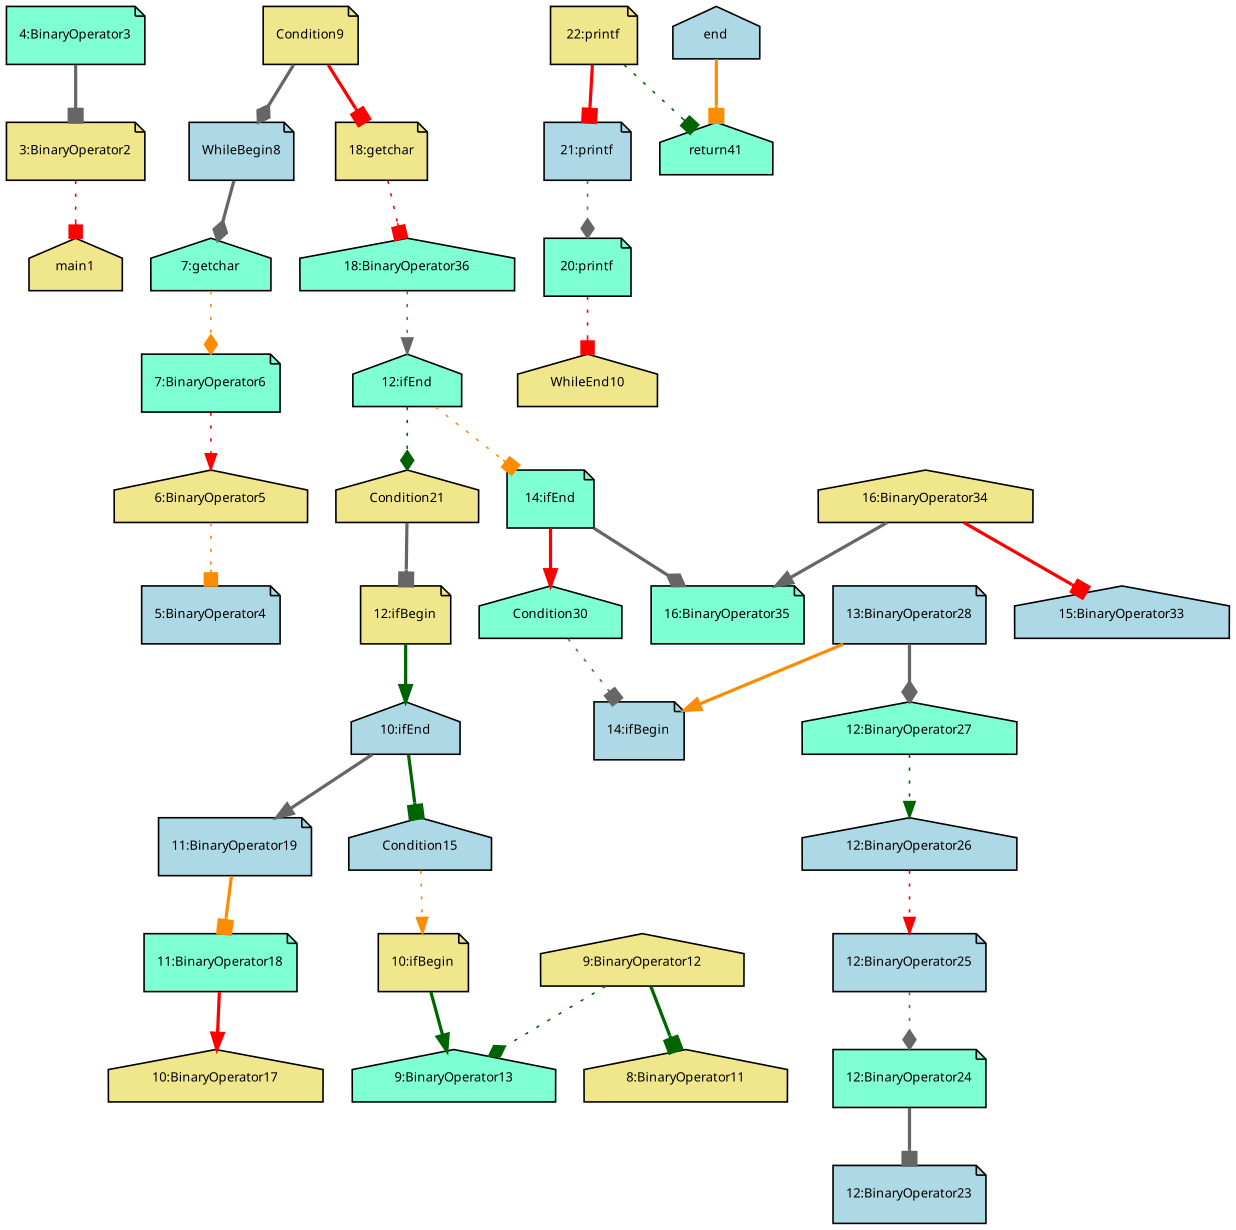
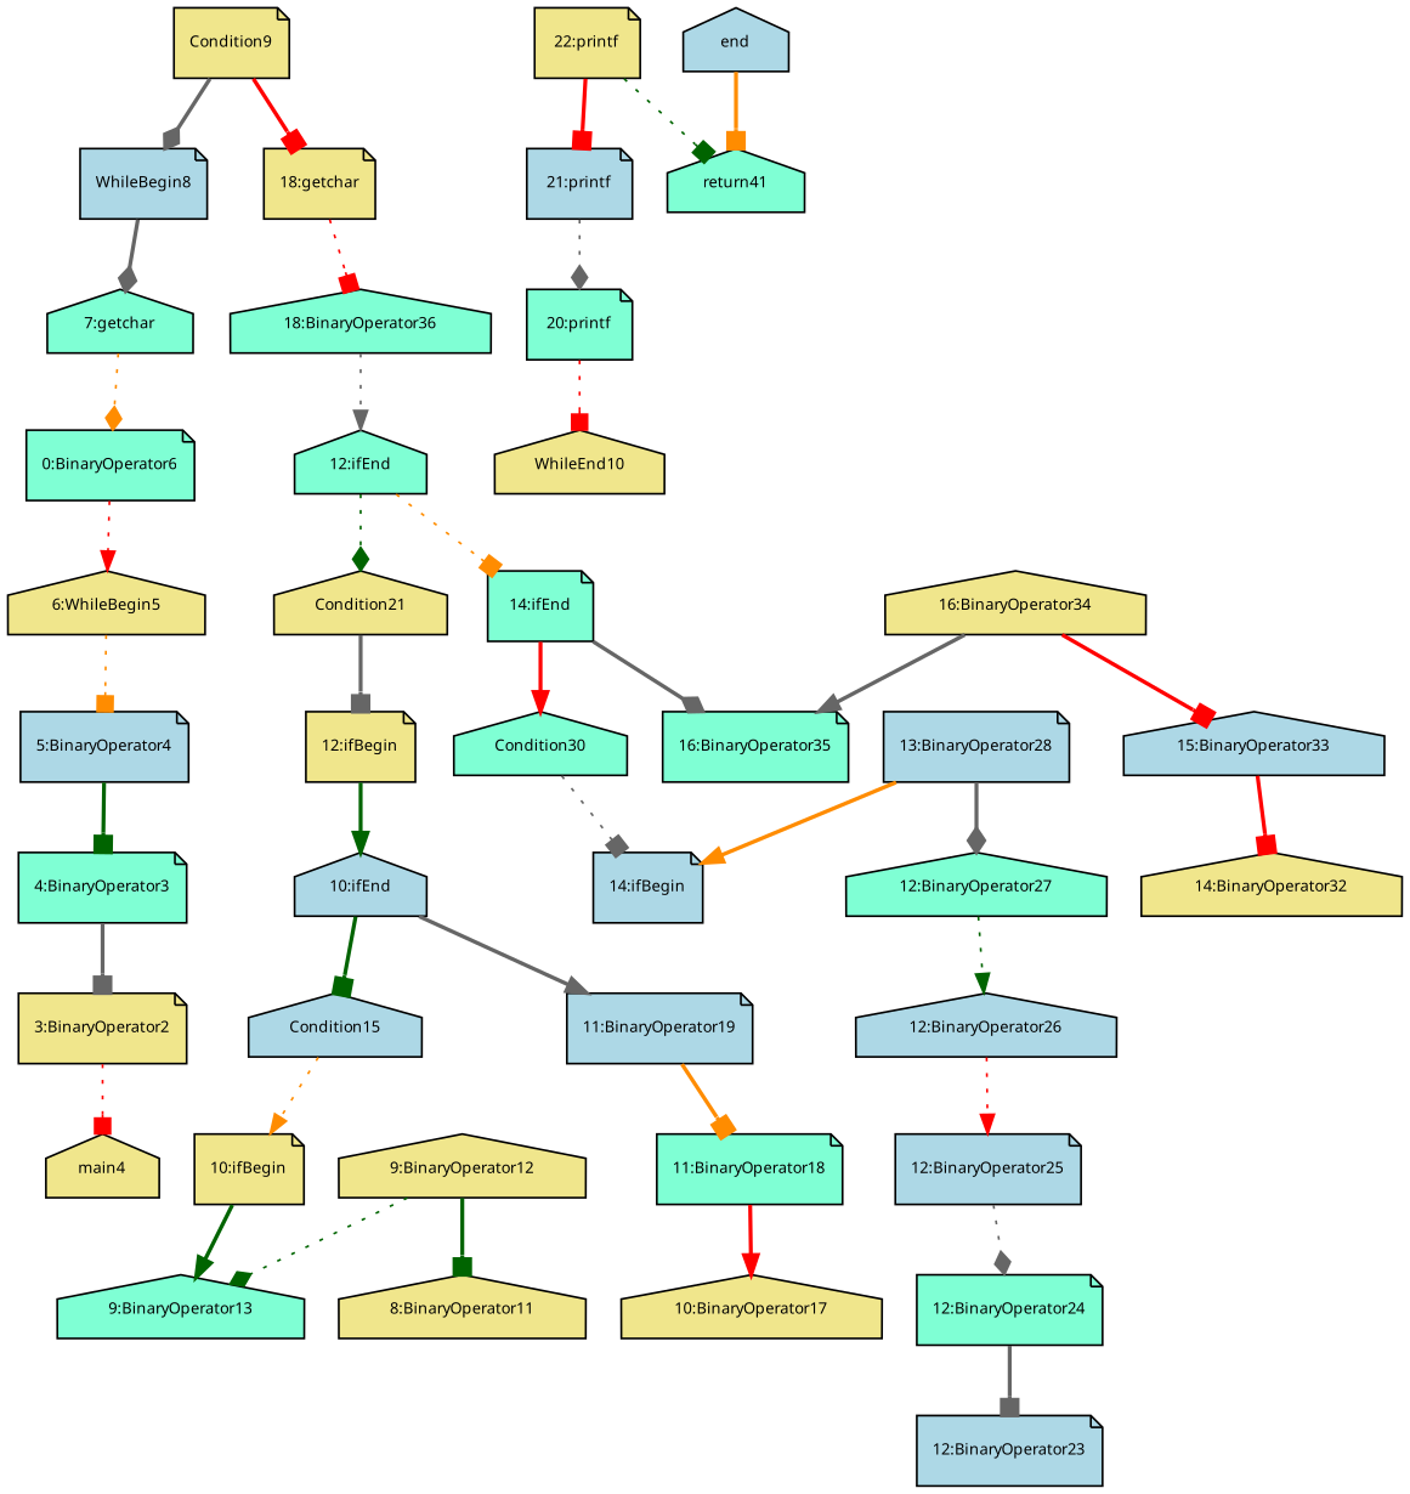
  digraph {
    fontname="Noto Sans"
    fontsize=8
    node [fillcolor=khaki fontname="Noto Sans" fontsize=8 shape=house style=filled]
    edge [arrowhead=box color=gray40 fontname="Noto Sans" fontsize=8 style=bold]
-   n1 [label=main1]
+   n1 [label=main4]
    n2 [label="3:BinaryOperator2" shape=note]
    n3 [fillcolor=aquamarine label="4:BinaryOperator3" shape=note]
    n4 [fillcolor=lightblue label="5:BinaryOperator4" shape=note]
-   n5 [label="6:BinaryOperator5"]
-   n6 [fillcolor=aquamarine label="7:BinaryOperator6" shape=note]
+   n5 [label="6:WhileBegin5"]
+   n6 [fillcolor=aquamarine label="0:BinaryOperator6" shape=note]
    n7 [fillcolor=aquamarine label="7:getchar"]
    n8 [fillcolor=lightblue label=WhileBegin8 shape=note]
    n9 [label=Condition9 shape=note]
    n10 [label="18:getchar" shape=note]
    n11 [fillcolor=aquamarine label="18:BinaryOperator36"]
    n12 [label=WhileEnd10]
    n13 [fillcolor=aquamarine label="20:printf" shape=note]
    n14 [label="8:BinaryOperator11"]
    n15 [label="9:BinaryOperator12"]
    n16 [fillcolor=aquamarine label="9:BinaryOperator13"]
    n17 [label="10:ifBegin" shape=note]
    n18 [fillcolor=lightblue label=Condition15]
    n19 [fillcolor=lightblue label="10:ifEnd"]
    n20 [fillcolor=lightblue label="11:BinaryOperator19" shape=note]
    n21 [fillcolor=aquamarine label="11:BinaryOperator18" shape=note]
    n22 [label="12:ifBegin" shape=note]
    n23 [label="10:BinaryOperator17"]
    n24 [label=Condition21]
    n25 [fillcolor=aquamarine label="12:ifEnd"]
    n26 [fillcolor=aquamarine label="14:ifEnd" shape=note]
    n27 [fillcolor=aquamarine label=Condition30]
    n28 [fillcolor=aquamarine label="16:BinaryOperator35" shape=note]
    n29 [fillcolor=lightblue label="12:BinaryOperator23" shape=note]
    n30 [fillcolor=aquamarine label="12:BinaryOperator24" shape=note]
    n31 [fillcolor=lightblue label="12:BinaryOperator25" shape=note]
    n32 [fillcolor=lightblue label="12:BinaryOperator26"]
    n33 [fillcolor=aquamarine label="12:BinaryOperator27"]
    n34 [fillcolor=lightblue label="13:BinaryOperator28" shape=note]
    n35 [fillcolor=lightblue label="14:ifBegin" shape=note]
+   n36 [label="14:BinaryOperator32"]
    n37 [fillcolor=lightblue label="15:BinaryOperator33"]
    n38 [label="16:BinaryOperator34"]
    n39 [fillcolor=lightblue label="21:printf" shape=note]
    n40 [label="22:printf" shape=note]
    n41 [fillcolor=aquamarine label=return41]
    n42 [fillcolor=lightblue label=end]
    n2 -> n1 [color=red style=dotted]
    n3 -> n2
+   n4 -> n3 [color=darkgreen]
    n5 -> n4 [color=darkorange style=dotted]
    n6 -> n5 [arrowhead=normal color=red style=dotted]
    n7 -> n6 [arrowhead=diamond color=darkorange style=dotted]
    n8 -> n7 [arrowhead=diamond]
    n9 -> n8 [arrowhead=diamond]
    n9 -> n10 [color=red]
    n10 -> n11 [color=red style=dotted]
    n11 -> n25 [arrowhead=normal style=dotted]
    n13 -> n12 [color=red style=dotted]
    n15 -> n14 [color=darkgreen]
    n15 -> n16 [arrowhead=diamond color=darkgreen style=dotted]
    n17 -> n16 [arrowhead=normal color=darkgreen]
    n18 -> n17 [arrowhead=normal color=darkorange style=dotted]
    n19 -> n18 [color=darkgreen]
    n19 -> n20 [arrowhead=normal]
    n20 -> n21 [color=darkorange]
    n21 -> n23 [arrowhead=normal color=red]
    n22 -> n19 [arrowhead=normal color=darkgreen]
    n24 -> n22
    n25 -> n24 [arrowhead=diamond color=darkgreen style=dotted]
    n25 -> n26 [color=darkorange style=dotted]
    n26 -> n27 [arrowhead=normal color=red]
    n26 -> n28 [arrowhead=diamond]
    n27 -> n35 [style=dotted]
    n30 -> n29
    n31 -> n30 [arrowhead=diamond style=dotted]
    n32 -> n31 [arrowhead=normal color=red style=dotted]
    n33 -> n32 [arrowhead=normal color=darkgreen style=dotted]
    n34 -> n33 [arrowhead=diamond]
    n34 -> n35 [arrowhead=normal color=darkorange]
+   n37 -> n36 [color=red]
    n38 -> n28 [arrowhead=normal]
    n38 -> n37 [color=red]
    n39 -> n13 [arrowhead=diamond style=dotted]
    n40 -> n39 [color=red]
    n40 -> n41 [color=darkgreen style=dotted]
    n42 -> n41 [color=darkorange]
  }
